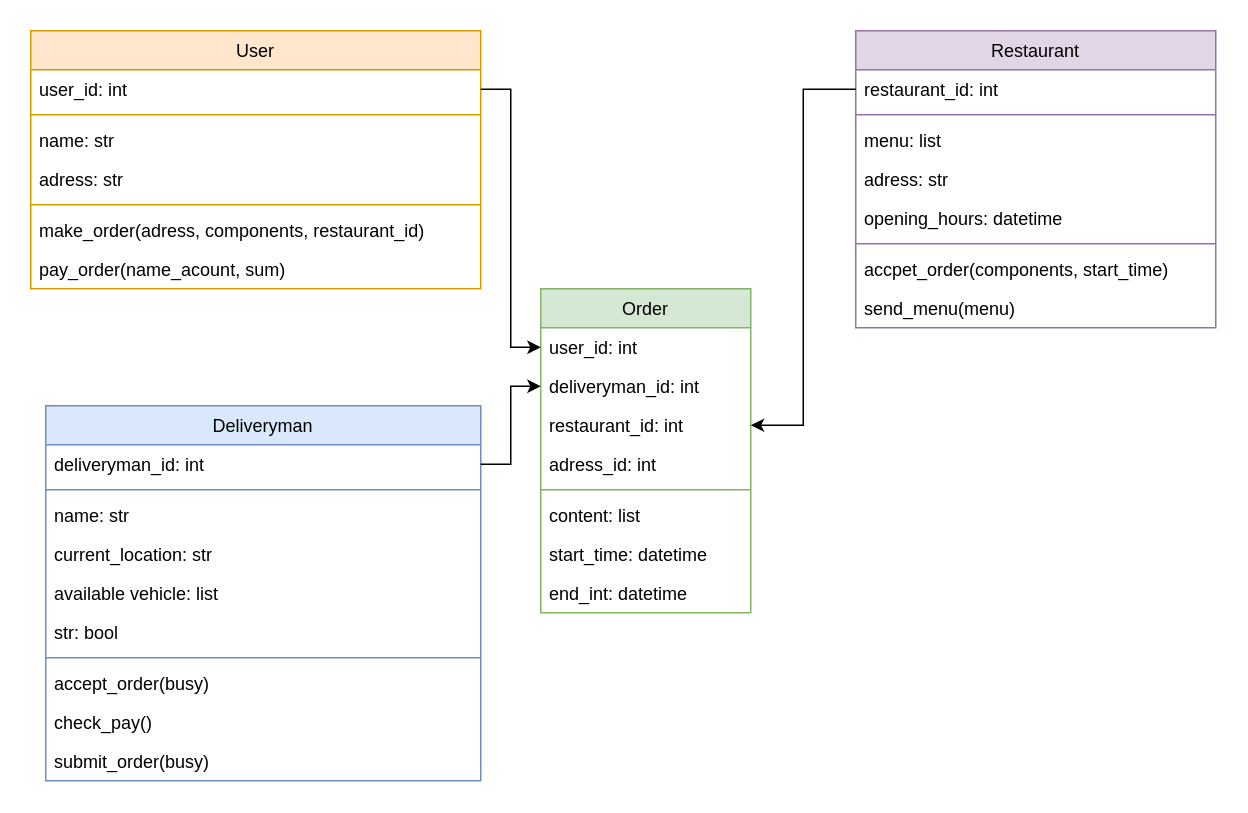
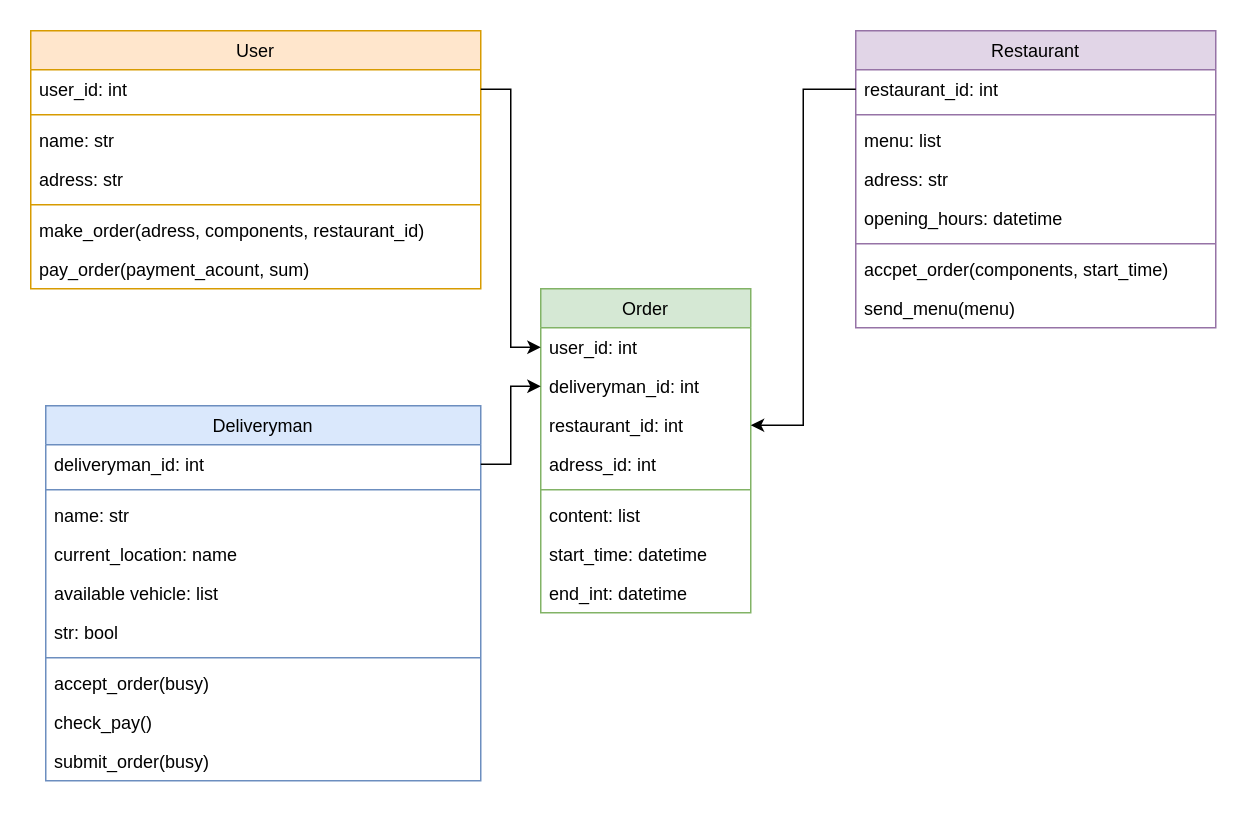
  <mxCell id="0" />
  <mxCell id="1" parent="0" />
  <mxCell id="2" value="User" style="swimlane;fontStyle=0;childLayout=stackLayout;horizontal=1;startSize=26;fillColor=#ffe6cc;horizontalStack=0;resizeParent=1;resizeParentMax=0;resizeLast=0;collapsible=1;marginBottom=0;strokeColor=#d79b00;" vertex="1" parent="1"><mxGeometry x="20" y="20" width="300" height="172" as="geometry" /></mxCell>
  <mxCell id="3" value="user_id: int" style="text;strokeColor=none;fillColor=none;align=left;verticalAlign=top;spacingLeft=4;spacingRight=4;overflow=hidden;rotatable=0;points=[[0,0.5],[1,0.5]];portConstraint=eastwest;" vertex="1" parent="2"><mxGeometry y="26" width="300" height="26" as="geometry" /></mxCell>
  <mxCell id="4" value="" style="line;strokeWidth=1;fillColor=none;align=left;verticalAlign=middle;spacingTop=-1;spacingLeft=3;spacingRight=3;rotatable=0;labelPosition=right;points=[];portConstraint=eastwest;strokeColor=inherit;" vertex="1" parent="2"><mxGeometry y="52" width="300" height="8" as="geometry" /></mxCell>
  <mxCell id="5" value="name: str" style="text;strokeColor=none;fillColor=none;align=left;verticalAlign=top;spacingLeft=4;spacingRight=4;overflow=hidden;rotatable=0;points=[[0,0.5],[1,0.5]];portConstraint=eastwest;" vertex="1" parent="2"><mxGeometry y="60" width="300" height="26" as="geometry" /></mxCell>
  <mxCell id="6" value="adress: str" style="text;strokeColor=none;fillColor=none;align=left;verticalAlign=top;spacingLeft=4;spacingRight=4;overflow=hidden;rotatable=0;points=[[0,0.5],[1,0.5]];portConstraint=eastwest;" vertex="1" parent="2"><mxGeometry y="86" width="300" height="26" as="geometry" /></mxCell>
  <mxCell id="7" value="" style="line;strokeWidth=1;fillColor=none;align=left;verticalAlign=middle;spacingTop=-1;spacingLeft=3;spacingRight=3;rotatable=0;labelPosition=right;points=[];portConstraint=eastwest;strokeColor=inherit;" vertex="1" parent="2"><mxGeometry y="112" width="300" height="8" as="geometry" /></mxCell>
  <mxCell id="8" value="make_order(adress, components, restaurant_id)" style="text;strokeColor=none;fillColor=none;align=left;verticalAlign=top;spacingLeft=4;spacingRight=4;overflow=hidden;rotatable=0;points=[[0,0.5],[1,0.5]];portConstraint=eastwest;" vertex="1" parent="2"><mxGeometry y="120" width="300" height="26" as="geometry" /></mxCell>
- <mxCell id="9" value="pay_order(name_acount, sum)" style="text;strokeColor=none;fillColor=none;align=left;verticalAlign=top;spacingLeft=4;spacingRight=4;overflow=hidden;rotatable=0;points=[[0,0.5],[1,0.5]];portConstraint=eastwest;" vertex="1" parent="2"><mxGeometry y="146" width="300" height="26" as="geometry" /></mxCell>
+ <mxCell id="9" value="pay_order(payment_acount, sum)" style="text;strokeColor=none;fillColor=none;align=left;verticalAlign=top;spacingLeft=4;spacingRight=4;overflow=hidden;rotatable=0;points=[[0,0.5],[1,0.5]];portConstraint=eastwest;" vertex="1" parent="2"><mxGeometry y="146" width="300" height="26" as="geometry" /></mxCell>
  <mxCell id="10" value="Deliveryman" style="swimlane;fontStyle=0;childLayout=stackLayout;horizontal=1;startSize=26;fillColor=#dae8fc;horizontalStack=0;resizeParent=1;resizeParentMax=0;resizeLast=0;collapsible=1;marginBottom=0;strokeColor=#6c8ebf;" vertex="1" parent="1"><mxGeometry x="30" y="270" width="290" height="250" as="geometry" /></mxCell>
  <mxCell id="11" value="deliveryman_id: int" style="text;strokeColor=none;fillColor=none;align=left;verticalAlign=top;spacingLeft=4;spacingRight=4;overflow=hidden;rotatable=0;points=[[0,0.5],[1,0.5]];portConstraint=eastwest;" vertex="1" parent="10"><mxGeometry y="26" width="290" height="26" as="geometry" /></mxCell>
  <mxCell id="12" value="" style="line;strokeWidth=1;fillColor=none;align=left;verticalAlign=middle;spacingTop=-1;spacingLeft=3;spacingRight=3;rotatable=0;labelPosition=right;points=[];portConstraint=eastwest;strokeColor=inherit;" vertex="1" parent="10"><mxGeometry y="52" width="290" height="8" as="geometry" /></mxCell>
  <mxCell id="13" value="name: str" style="text;strokeColor=none;fillColor=none;align=left;verticalAlign=top;spacingLeft=4;spacingRight=4;overflow=hidden;rotatable=0;points=[[0,0.5],[1,0.5]];portConstraint=eastwest;" vertex="1" parent="10"><mxGeometry y="60" width="290" height="26" as="geometry" /></mxCell>
- <mxCell id="14" value="current_location: str" style="text;strokeColor=none;fillColor=none;align=left;verticalAlign=top;spacingLeft=4;spacingRight=4;overflow=hidden;rotatable=0;points=[[0,0.5],[1,0.5]];portConstraint=eastwest;" vertex="1" parent="10"><mxGeometry y="86" width="290" height="26" as="geometry" /></mxCell>
+ <mxCell id="14" value="current_location: name" style="text;strokeColor=none;fillColor=none;align=left;verticalAlign=top;spacingLeft=4;spacingRight=4;overflow=hidden;rotatable=0;points=[[0,0.5],[1,0.5]];portConstraint=eastwest;" vertex="1" parent="10"><mxGeometry y="86" width="290" height="26" as="geometry" /></mxCell>
  <mxCell id="15" value="available vehicle: list" style="text;strokeColor=none;fillColor=none;align=left;verticalAlign=top;spacingLeft=4;spacingRight=4;overflow=hidden;rotatable=0;points=[[0,0.5],[1,0.5]];portConstraint=eastwest;" vertex="1" parent="10"><mxGeometry y="112" width="290" height="26" as="geometry" /></mxCell>
  <mxCell id="16" value="str: bool" style="text;strokeColor=none;fillColor=none;align=left;verticalAlign=top;spacingLeft=4;spacingRight=4;overflow=hidden;rotatable=0;points=[[0,0.5],[1,0.5]];portConstraint=eastwest;" vertex="1" parent="10"><mxGeometry y="138" width="290" height="26" as="geometry" /></mxCell>
  <mxCell id="17" value="" style="line;strokeWidth=1;fillColor=none;align=left;verticalAlign=middle;spacingTop=-1;spacingLeft=3;spacingRight=3;rotatable=0;labelPosition=right;points=[];portConstraint=eastwest;strokeColor=inherit;" vertex="1" parent="10"><mxGeometry y="164" width="290" height="8" as="geometry" /></mxCell>
  <mxCell id="18" value="accept_order(busy)" style="text;strokeColor=none;fillColor=none;align=left;verticalAlign=top;spacingLeft=4;spacingRight=4;overflow=hidden;rotatable=0;points=[[0,0.5],[1,0.5]];portConstraint=eastwest;" vertex="1" parent="10"><mxGeometry y="172" width="290" height="26" as="geometry" /></mxCell>
  <mxCell id="19" value="check_pay()" style="text;strokeColor=none;fillColor=none;align=left;verticalAlign=top;spacingLeft=4;spacingRight=4;overflow=hidden;rotatable=0;points=[[0,0.5],[1,0.5]];portConstraint=eastwest;" vertex="1" parent="10"><mxGeometry y="198" width="290" height="26" as="geometry" /></mxCell>
  <mxCell id="20" value="submit_order(busy)" style="text;strokeColor=none;fillColor=none;align=left;verticalAlign=top;spacingLeft=4;spacingRight=4;overflow=hidden;rotatable=0;points=[[0,0.5],[1,0.5]];portConstraint=eastwest;" vertex="1" parent="10"><mxGeometry y="224" width="290" height="26" as="geometry" /></mxCell>
  <mxCell id="21" value="Order" style="swimlane;fontStyle=0;childLayout=stackLayout;horizontal=1;startSize=26;fillColor=#d5e8d4;horizontalStack=0;resizeParent=1;resizeParentMax=0;resizeLast=0;collapsible=1;marginBottom=0;strokeColor=#82b366;" vertex="1" parent="1"><mxGeometry x="360" y="192" width="140" height="216" as="geometry" /></mxCell>
  <mxCell id="22" value="user_id: int" style="text;strokeColor=none;fillColor=none;align=left;verticalAlign=top;spacingLeft=4;spacingRight=4;overflow=hidden;rotatable=0;points=[[0,0.5],[1,0.5]];portConstraint=eastwest;" vertex="1" parent="21"><mxGeometry y="26" width="140" height="26" as="geometry" /></mxCell>
  <mxCell id="23" value="deliveryman_id: int" style="text;strokeColor=none;fillColor=none;align=left;verticalAlign=top;spacingLeft=4;spacingRight=4;overflow=hidden;rotatable=0;points=[[0,0.5],[1,0.5]];portConstraint=eastwest;" vertex="1" parent="21"><mxGeometry y="52" width="140" height="26" as="geometry" /></mxCell>
  <mxCell id="24" value="restaurant_id: int" style="text;strokeColor=none;fillColor=none;align=left;verticalAlign=top;spacingLeft=4;spacingRight=4;overflow=hidden;rotatable=0;points=[[0,0.5],[1,0.5]];portConstraint=eastwest;" vertex="1" parent="21"><mxGeometry y="78" width="140" height="26" as="geometry" /></mxCell>
  <mxCell id="25" value="adress_id: int" style="text;strokeColor=none;fillColor=none;align=left;verticalAlign=top;spacingLeft=4;spacingRight=4;overflow=hidden;rotatable=0;points=[[0,0.5],[1,0.5]];portConstraint=eastwest;" vertex="1" parent="21"><mxGeometry y="104" width="140" height="26" as="geometry" /></mxCell>
  <mxCell id="26" value="" style="line;strokeWidth=1;fillColor=none;align=left;verticalAlign=middle;spacingTop=-1;spacingLeft=3;spacingRight=3;rotatable=0;labelPosition=right;points=[];portConstraint=eastwest;strokeColor=inherit;" vertex="1" parent="21"><mxGeometry y="130" width="140" height="8" as="geometry" /></mxCell>
  <mxCell id="27" value="content: list" style="text;strokeColor=none;fillColor=none;align=left;verticalAlign=top;spacingLeft=4;spacingRight=4;overflow=hidden;rotatable=0;points=[[0,0.5],[1,0.5]];portConstraint=eastwest;" vertex="1" parent="21"><mxGeometry y="138" width="140" height="26" as="geometry" /></mxCell>
  <mxCell id="28" value="start_time: datetime" style="text;strokeColor=none;fillColor=none;align=left;verticalAlign=top;spacingLeft=4;spacingRight=4;overflow=hidden;rotatable=0;points=[[0,0.5],[1,0.5]];portConstraint=eastwest;" vertex="1" parent="21"><mxGeometry y="164" width="140" height="26" as="geometry" /></mxCell>
  <mxCell id="29" value="end_int: datetime" style="text;strokeColor=none;fillColor=none;align=left;verticalAlign=top;spacingLeft=4;spacingRight=4;overflow=hidden;rotatable=0;points=[[0,0.5],[1,0.5]];portConstraint=eastwest;" vertex="1" parent="21"><mxGeometry y="190" width="140" height="26" as="geometry" /></mxCell>
  <mxCell id="30" value="Restaurant" style="swimlane;fontStyle=0;childLayout=stackLayout;horizontal=1;startSize=26;fillColor=#e1d5e7;horizontalStack=0;resizeParent=1;resizeParentMax=0;resizeLast=0;collapsible=1;marginBottom=0;strokeColor=#9673a6;" vertex="1" parent="1"><mxGeometry x="570" y="20" width="240" height="198" as="geometry" /></mxCell>
  <mxCell id="31" value="restaurant_id: int" style="text;strokeColor=none;fillColor=none;align=left;verticalAlign=top;spacingLeft=4;spacingRight=4;overflow=hidden;rotatable=0;points=[[0,0.5],[1,0.5]];portConstraint=eastwest;" vertex="1" parent="30"><mxGeometry y="26" width="240" height="26" as="geometry" /></mxCell>
  <mxCell id="32" value="" style="line;strokeWidth=1;fillColor=none;align=left;verticalAlign=middle;spacingTop=-1;spacingLeft=3;spacingRight=3;rotatable=0;labelPosition=right;points=[];portConstraint=eastwest;strokeColor=inherit;" vertex="1" parent="30"><mxGeometry y="52" width="240" height="8" as="geometry" /></mxCell>
  <mxCell id="33" value="menu: list" style="text;strokeColor=none;fillColor=none;align=left;verticalAlign=top;spacingLeft=4;spacingRight=4;overflow=hidden;rotatable=0;points=[[0,0.5],[1,0.5]];portConstraint=eastwest;" vertex="1" parent="30"><mxGeometry y="60" width="240" height="26" as="geometry" /></mxCell>
  <mxCell id="34" value="adress: str" style="text;strokeColor=none;fillColor=none;align=left;verticalAlign=top;spacingLeft=4;spacingRight=4;overflow=hidden;rotatable=0;points=[[0,0.5],[1,0.5]];portConstraint=eastwest;" vertex="1" parent="30"><mxGeometry y="86" width="240" height="26" as="geometry" /></mxCell>
  <mxCell id="35" value="opening_hours: datetime" style="text;strokeColor=none;fillColor=none;align=left;verticalAlign=top;spacingLeft=4;spacingRight=4;overflow=hidden;rotatable=0;points=[[0,0.5],[1,0.5]];portConstraint=eastwest;" vertex="1" parent="30"><mxGeometry y="112" width="240" height="26" as="geometry" /></mxCell>
  <mxCell id="36" value="" style="line;strokeWidth=1;fillColor=none;align=left;verticalAlign=middle;spacingTop=-1;spacingLeft=3;spacingRight=3;rotatable=0;labelPosition=right;points=[];portConstraint=eastwest;strokeColor=inherit;" vertex="1" parent="30"><mxGeometry y="138" width="240" height="8" as="geometry" /></mxCell>
  <mxCell id="37" value="accpet_order(components, start_time)" style="text;strokeColor=none;fillColor=none;align=left;verticalAlign=top;spacingLeft=4;spacingRight=4;overflow=hidden;rotatable=0;points=[[0,0.5],[1,0.5]];portConstraint=eastwest;" vertex="1" parent="30"><mxGeometry y="146" width="240" height="26" as="geometry" /></mxCell>
  <mxCell id="38" value="send_menu(menu)" style="text;strokeColor=none;fillColor=none;align=left;verticalAlign=top;spacingLeft=4;spacingRight=4;overflow=hidden;rotatable=0;points=[[0,0.5],[1,0.5]];portConstraint=eastwest;" vertex="1" parent="30"><mxGeometry y="172" width="240" height="26" as="geometry" /></mxCell>
  <mxCell id="39" style="edgeStyle=orthogonalEdgeStyle;rounded=0;jumpStyle=arc;orthogonalLoop=1;jettySize=auto;html=1;exitX=1;exitY=0.5;exitDx=0;exitDy=0;entryX=0;entryY=0.5;entryDx=0;entryDy=0;" edge="1" parent="1" source="3" target="22"><mxGeometry relative="1" as="geometry" /></mxCell>
  <mxCell id="40" style="edgeStyle=orthogonalEdgeStyle;rounded=0;jumpStyle=arc;orthogonalLoop=1;jettySize=auto;html=1;exitX=0;exitY=0.5;exitDx=0;exitDy=0;entryX=1;entryY=0.5;entryDx=0;entryDy=0;" edge="1" parent="1" source="31" target="24"><mxGeometry relative="1" as="geometry" /></mxCell>
  <mxCell id="41" style="edgeStyle=orthogonalEdgeStyle;rounded=0;jumpStyle=arc;orthogonalLoop=1;jettySize=auto;html=1;exitX=1;exitY=0.5;exitDx=0;exitDy=0;" edge="1" parent="1" source="11" target="23"><mxGeometry relative="1" as="geometry" /></mxCell>
